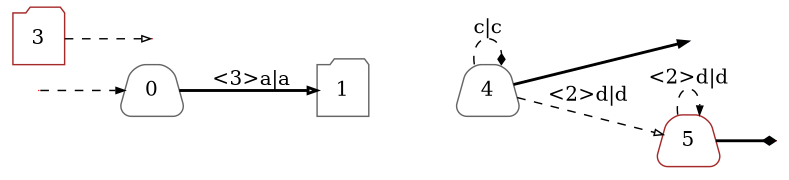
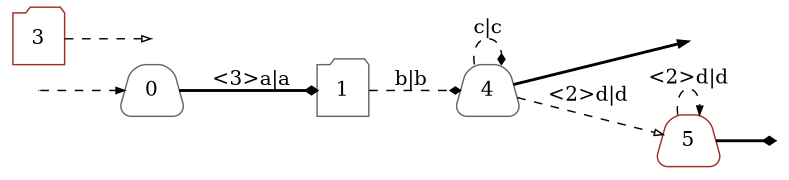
  digraph {
    rankdir=LR
    vcsn_context="lat<letterset<char_letters(abcde)>, letterset<char_letters(abcde)>>, q"
    node [color=red shape=point style=rounded]
    edge [arrowhead=normal arrowsize=.6 style=dashed]
    I0 [width=0 style=""]
    F3 [width=0 style=""]
    F4 [color=purple width=0 style=""]
    F5 [width=0 style=""]
    0 [color=gray40 shape=trapezium width=0.5]
    1 [color=gray40 shape=folder width=0.5]
    3 [color=brown shape=folder width=0.5]
    4 [color=gray40 shape=trapezium width=0.5]
    5 [color=brown shape=trapezium width=0.5]
    subgraph sub_1 {
      I0
      F3
      F4
      F5
    }
    subgraph sub_2 {
      0
      1
      3
      4
      5
    }
    I0 -> 0
-   0 -> 1 [arrowhead=onormal label="<3>a|a" style=bold]
+   0 -> 1 [arrowhead=diamond label="<3>a|a" style=bold]
+   1 -> 4 [arrowhead=diamond label="b|b"]
    3 -> F3 [arrowhead=onormal]
    4 -> F4 [style=bold]
    4 -> 4 [arrowhead=diamond label="c|c"]
    4 -> 5 [arrowhead=onormal label="<2>d|d"]
    5 -> F5 [arrowhead=diamond style=bold]
    5 -> 5 [label="<2>d|d"]
  }
